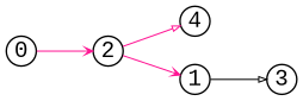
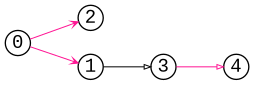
  digraph {
    fontname="Liberation Mono"
    rankdir=LR
    node [fixedsize=true fontname="Liberation Mono" shape=circle]
    edge [arrowhead=onormal arrowsize=0.5 color=deeppink fontname="Liberation Mono" penwidth=0.75]
    2 [width=.26]
    4 [width=.26]
    1 [width=.26]
    3 [width=.26]
    0 [width=.26]
-   2 -> 4
+   3 -> 4
    1 -> 3 [color=black]
    0 -> 2 [arrowhead=vee]
-   2 -> 1 [arrowhead=vee]
+   0 -> 1 [arrowhead=vee]
  }
